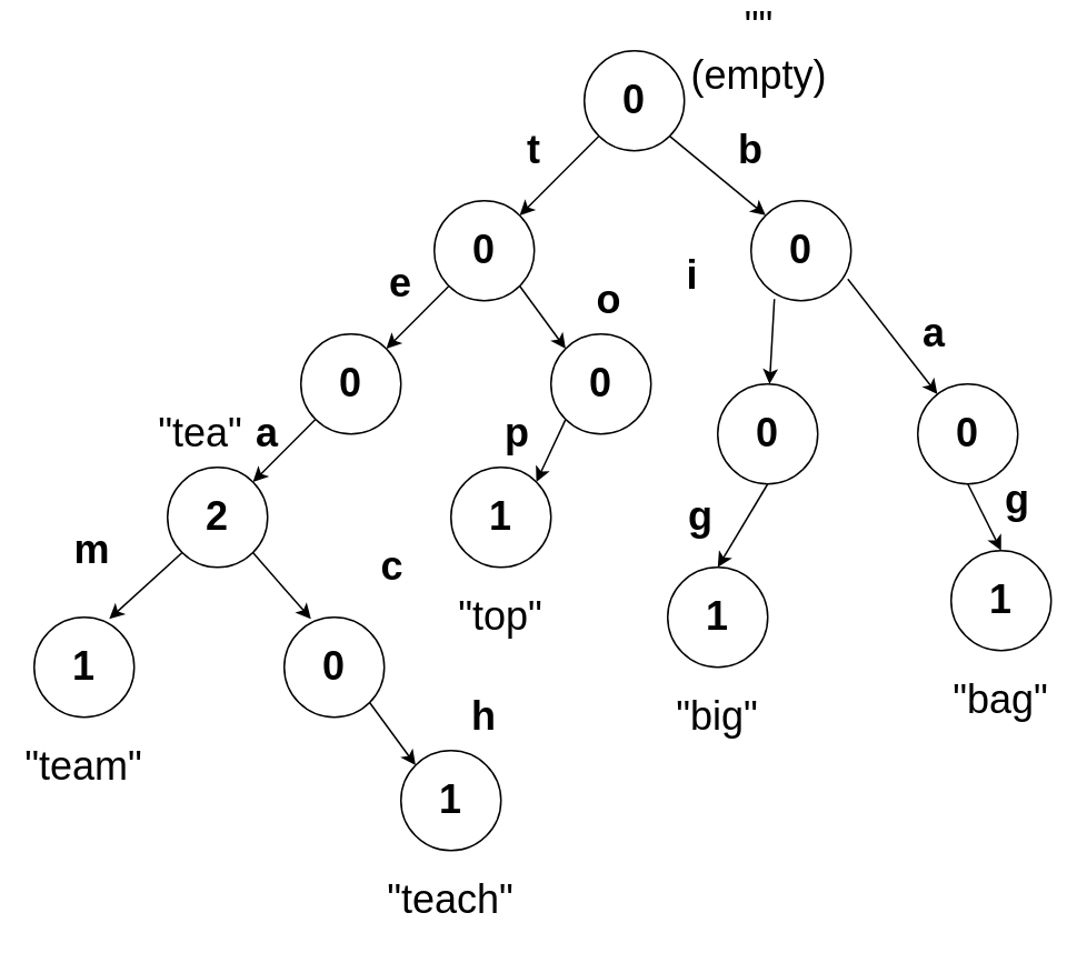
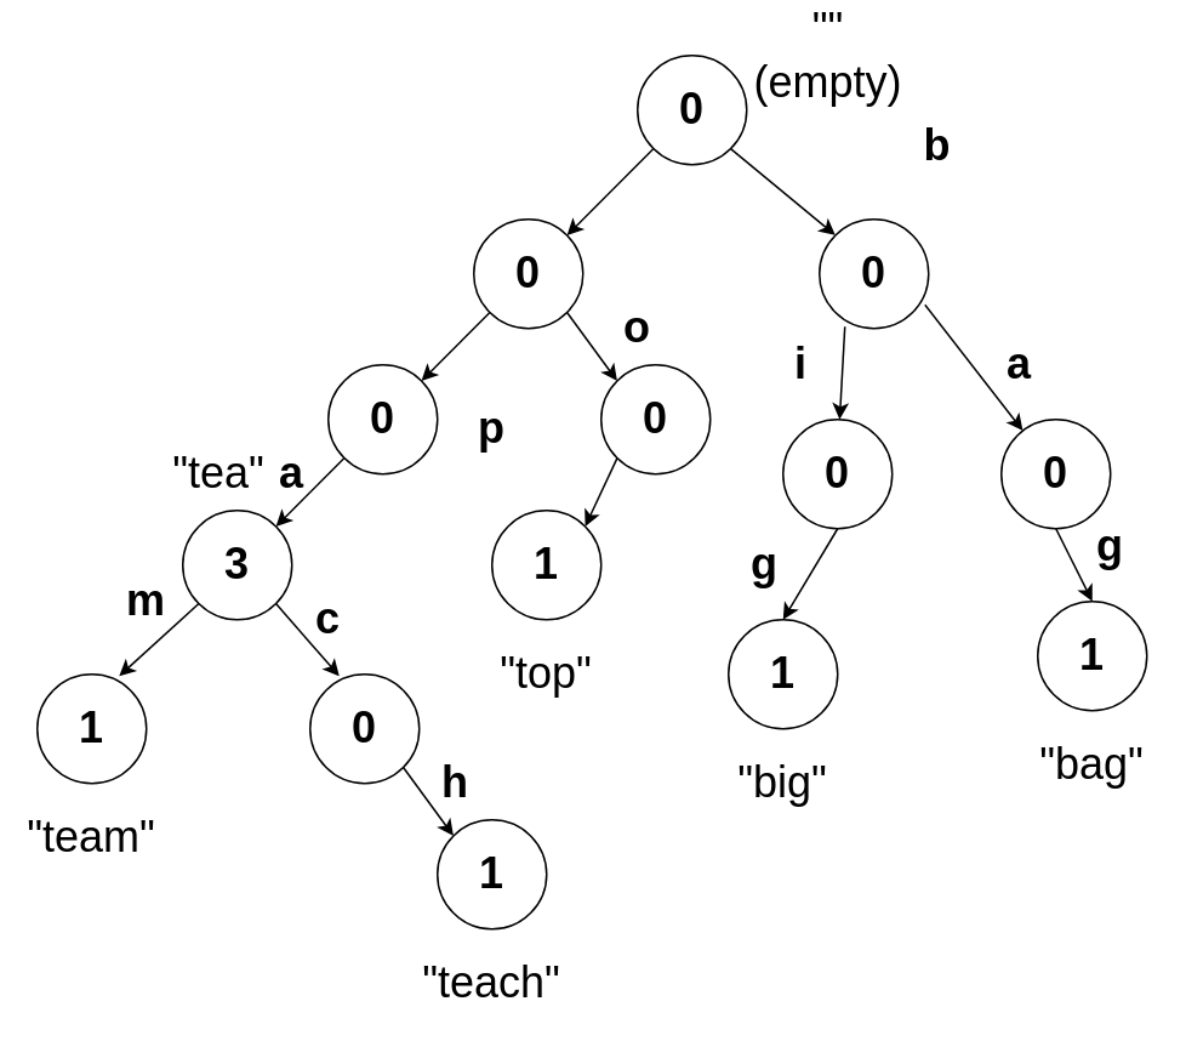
  <mxCell id="0" />
  <mxCell id="1" parent="0" />
  <mxCell id="2" value="&lt;span style=&quot;font-size: 24px&quot;&gt;&lt;b&gt;0&lt;/b&gt;&lt;/span&gt;" style="ellipse;whiteSpace=wrap;html=1;aspect=fixed;fillColor=#FFFFFF;" vertex="1" parent="1"><mxGeometry x="350" y="30" width="60" height="60" as="geometry" /></mxCell>
  <mxCell id="3" value="&lt;span style=&quot;font-size: 24px&quot;&gt;&lt;b&gt;0&lt;/b&gt;&lt;/span&gt;" style="ellipse;whiteSpace=wrap;html=1;aspect=fixed;fillColor=#FFFFFF;" vertex="1" parent="1"><mxGeometry x="260" y="120" width="60" height="60" as="geometry" /></mxCell>
  <mxCell id="4" value="" style="endArrow=classic;html=1;exitX=0;exitY=1;exitDx=0;exitDy=0;entryX=1;entryY=0;entryDx=0;entryDy=0;" edge="1" parent="1" source="2" target="3"><mxGeometry width="50" height="50" relative="1" as="geometry"><mxPoint x="250" y="270" as="sourcePoint" /><mxPoint x="300" y="220" as="targetPoint" /></mxGeometry></mxCell>
- <mxCell id="5" value="&lt;b&gt;&lt;font style=&quot;font-size: 24px&quot;&gt;t&lt;/font&gt;&lt;/b&gt;" style="text;html=1;strokeColor=none;fillColor=none;align=center;verticalAlign=middle;whiteSpace=wrap;rounded=0;" vertex="1" parent="1"><mxGeometry x="300" y="80" width="40" height="20" as="geometry" /></mxCell>
  <mxCell id="6" value="&lt;span style=&quot;font-size: 24px&quot;&gt;&lt;b&gt;0&lt;/b&gt;&lt;/span&gt;" style="ellipse;whiteSpace=wrap;html=1;aspect=fixed;fillColor=#FFFFFF;" vertex="1" parent="1"><mxGeometry x="180" y="200" width="60" height="60" as="geometry" /></mxCell>
  <mxCell id="7" value="" style="endArrow=classic;html=1;exitX=0;exitY=1;exitDx=0;exitDy=0;entryX=1;entryY=0;entryDx=0;entryDy=0;" edge="1" parent="1" source="3" target="6"><mxGeometry width="50" height="50" relative="1" as="geometry"><mxPoint x="180" y="340" as="sourcePoint" /><mxPoint x="230" y="290" as="targetPoint" /></mxGeometry></mxCell>
- <mxCell id="8" value="&lt;span style=&quot;font-size: 24px&quot;&gt;&lt;b&gt;e&lt;/b&gt;&lt;/span&gt;" style="text;html=1;strokeColor=none;fillColor=none;align=center;verticalAlign=middle;whiteSpace=wrap;rounded=0;" vertex="1" parent="1"><mxGeometry x="220" y="160" width="40" height="20" as="geometry" /></mxCell>
- <mxCell id="9" value="&lt;span style=&quot;font-size: 24px&quot;&gt;&lt;b&gt;2&lt;/b&gt;&lt;/span&gt;" style="ellipse;whiteSpace=wrap;html=1;aspect=fixed;fillColor=#FFFFFF;" vertex="1" parent="1"><mxGeometry x="100" y="280" width="60" height="60" as="geometry" /></mxCell>
+ <mxCell id="9" value="&lt;span style=&quot;font-size: 24px&quot;&gt;&lt;b&gt;3&lt;/b&gt;&lt;/span&gt;" style="ellipse;whiteSpace=wrap;html=1;aspect=fixed;fillColor=#FFFFFF;" vertex="1" parent="1"><mxGeometry x="100" y="280" width="60" height="60" as="geometry" /></mxCell>
  <mxCell id="10" value="" style="endArrow=classic;html=1;exitX=0;exitY=1;exitDx=0;exitDy=0;entryX=1;entryY=0;entryDx=0;entryDy=0;" edge="1" parent="1" source="6" target="9"><mxGeometry width="50" height="50" relative="1" as="geometry"><mxPoint x="278.787" y="181.213" as="sourcePoint" /><mxPoint x="241.213" y="218.787" as="targetPoint" /></mxGeometry></mxCell>
  <mxCell id="11" value="&lt;span style=&quot;font-size: 24px&quot;&gt;&lt;b&gt;a&lt;/b&gt;&lt;/span&gt;" style="text;html=1;strokeColor=none;fillColor=none;align=center;verticalAlign=middle;whiteSpace=wrap;rounded=0;" vertex="1" parent="1"><mxGeometry x="140" y="250" width="40" height="20" as="geometry" /></mxCell>
  <mxCell id="12" value="&lt;span style=&quot;font-size: 24px&quot;&gt;&lt;b&gt;1&lt;/b&gt;&lt;/span&gt;" style="ellipse;whiteSpace=wrap;html=1;aspect=fixed;fillColor=#FFFFFF;" vertex="1" parent="1"><mxGeometry y="370" width="60" height="60" as="geometry" x="20" /></mxCell>
  <mxCell id="13" value="" style="endArrow=classic;html=1;exitX=0;exitY=1;exitDx=0;exitDy=0;entryX=0.75;entryY=0.017;entryDx=0;entryDy=0;entryPerimeter=0;" edge="1" parent="1" source="9" target="12"><mxGeometry width="50" height="50" relative="1" as="geometry"><mxPoint x="278.787" y="181.213" as="sourcePoint" /><mxPoint x="241.213" y="218.787" as="targetPoint" /></mxGeometry></mxCell>
- <mxCell id="14" value="&lt;span style=&quot;font-size: 24px&quot;&gt;&lt;b&gt;m&lt;/b&gt;&lt;/span&gt;" style="text;html=1;strokeColor=none;fillColor=none;align=center;verticalAlign=middle;whiteSpace=wrap;rounded=0;" vertex="1" parent="1"><mxGeometry x="35" y="320" width="40" height="20" as="geometry" /></mxCell>
+ <mxCell id="14" value="&lt;span style=&quot;font-size: 24px&quot;&gt;&lt;b&gt;m&lt;/b&gt;&lt;/span&gt;" style="text;html=1;strokeColor=none;fillColor=none;align=center;verticalAlign=middle;whiteSpace=wrap;rounded=0;" vertex="1" parent="1"><mxGeometry x="60" y="320" width="40" height="20" as="geometry" /></mxCell>
  <mxCell id="15" value="&lt;span style=&quot;font-size: 24px&quot;&gt;&lt;b&gt;0&lt;/b&gt;&lt;/span&gt;" style="ellipse;whiteSpace=wrap;html=1;aspect=fixed;fillColor=#FFFFFF;" vertex="1" parent="1"><mxGeometry x="170" y="370" width="60" height="60" as="geometry" /></mxCell>
  <mxCell id="16" value="" style="endArrow=classic;html=1;exitX=1;exitY=1;exitDx=0;exitDy=0;entryX=0.267;entryY=0.017;entryDx=0;entryDy=0;entryPerimeter=0;" edge="1" parent="1" source="9" target="15"><mxGeometry width="50" height="50" relative="1" as="geometry"><mxPoint x="30" y="500" as="sourcePoint" /><mxPoint x="80" y="450" as="targetPoint" /></mxGeometry></mxCell>
- <mxCell id="17" value="&lt;span style=&quot;font-size: 24px&quot;&gt;&lt;b&gt;c&lt;/b&gt;&lt;/span&gt;" style="text;html=1;strokeColor=none;fillColor=none;align=center;verticalAlign=middle;whiteSpace=wrap;rounded=0;" vertex="1" parent="1"><mxGeometry x="215" y="330" width="40" height="20" as="geometry" /></mxCell>
+ <mxCell id="17" value="&lt;span style=&quot;font-size: 24px&quot;&gt;&lt;b&gt;c&lt;/b&gt;&lt;/span&gt;" style="text;html=1;strokeColor=none;fillColor=none;align=center;verticalAlign=middle;whiteSpace=wrap;rounded=0;" vertex="1" parent="1"><mxGeometry x="160" y="330" width="40" height="20" as="geometry" /></mxCell>
  <mxCell id="18" value="&lt;span style=&quot;font-size: 24px&quot;&gt;&lt;b&gt;1&lt;/b&gt;&lt;/span&gt;" style="ellipse;whiteSpace=wrap;html=1;aspect=fixed;fillColor=#FFFFFF;" vertex="1" parent="1"><mxGeometry x="240" y="450" width="60" height="60" as="geometry" /></mxCell>
  <mxCell id="19" value="" style="endArrow=classic;html=1;exitX=1;exitY=1;exitDx=0;exitDy=0;entryX=0;entryY=0;entryDx=0;entryDy=0;" edge="1" parent="1" source="15" target="18"><mxGeometry width="50" height="50" relative="1" as="geometry"><mxPoint x="457.787" y="310.213" as="sourcePoint" /><mxPoint x="420.213" y="347.787" as="targetPoint" /></mxGeometry></mxCell>
- <mxCell id="20" value="&lt;span style=&quot;font-size: 24px&quot;&gt;&lt;b&gt;h&lt;/b&gt;&lt;/span&gt;" style="text;html=1;strokeColor=none;fillColor=none;align=center;verticalAlign=middle;whiteSpace=wrap;rounded=0;" vertex="1" parent="1"><mxGeometry x="270" y="420" width="40" height="20" as="geometry" /></mxCell>
+ <mxCell id="20" value="&lt;span style=&quot;font-size: 24px&quot;&gt;&lt;b&gt;h&lt;/b&gt;&lt;/span&gt;" style="text;html=1;strokeColor=none;fillColor=none;align=center;verticalAlign=middle;whiteSpace=wrap;rounded=0;" vertex="1" parent="1"><mxGeometry x="230" y="420" width="40" height="20" as="geometry" /></mxCell>
  <mxCell id="21" value="&lt;span style=&quot;font-size: 24px&quot;&gt;&lt;b&gt;0&lt;/b&gt;&lt;/span&gt;" style="ellipse;whiteSpace=wrap;html=1;aspect=fixed;fillColor=#FFFFFF;" vertex="1" parent="1"><mxGeometry x="330" y="200" width="60" height="60" as="geometry" /></mxCell>
  <mxCell id="22" value="" style="endArrow=classic;html=1;exitX=1;exitY=1;exitDx=0;exitDy=0;entryX=0;entryY=0;entryDx=0;entryDy=0;" edge="1" parent="1" source="3" target="21"><mxGeometry width="50" height="50" relative="1" as="geometry"><mxPoint x="30" y="580" as="sourcePoint" /><mxPoint x="80" y="530" as="targetPoint" /></mxGeometry></mxCell>
- <mxCell id="23" value="&lt;span style=&quot;font-size: 24px&quot;&gt;&lt;b&gt;o&lt;/b&gt;&lt;/span&gt;" style="text;html=1;strokeColor=none;fillColor=none;align=center;verticalAlign=middle;whiteSpace=wrap;rounded=0;" vertex="1" parent="1"><mxGeometry x="345" y="170" width="40" height="20" as="geometry" /></mxCell>
+ <mxCell id="23" value="&lt;span style=&quot;font-size: 24px&quot;&gt;&lt;b&gt;o&lt;/b&gt;&lt;/span&gt;" style="text;html=1;strokeColor=none;fillColor=none;align=center;verticalAlign=middle;whiteSpace=wrap;rounded=0;" vertex="1" parent="1"><mxGeometry x="330" y="170" width="40" height="20" as="geometry" /></mxCell>
  <mxCell id="24" value="&lt;span style=&quot;font-size: 24px&quot;&gt;&lt;b&gt;1&lt;/b&gt;&lt;/span&gt;" style="ellipse;whiteSpace=wrap;html=1;aspect=fixed;fillColor=#FFFFFF;" vertex="1" parent="1"><mxGeometry x="270" y="280" width="60" height="60" as="geometry" /></mxCell>
  <mxCell id="25" value="" style="endArrow=classic;html=1;exitX=0;exitY=1;exitDx=0;exitDy=0;entryX=1;entryY=0;entryDx=0;entryDy=0;" edge="1" parent="1" source="21" target="24"><mxGeometry width="50" height="50" relative="1" as="geometry"><mxPoint x="30" y="580" as="sourcePoint" /><mxPoint x="80" y="530" as="targetPoint" /></mxGeometry></mxCell>
- <mxCell id="26" value="&lt;span style=&quot;font-size: 24px&quot;&gt;&lt;b&gt;p&lt;/b&gt;&lt;/span&gt;" style="text;html=1;strokeColor=none;fillColor=none;align=center;verticalAlign=middle;whiteSpace=wrap;rounded=0;" vertex="1" parent="1"><mxGeometry x="290" y="250" width="40" height="20" as="geometry" /></mxCell>
+ <mxCell id="26" value="&lt;span style=&quot;font-size: 24px&quot;&gt;&lt;b&gt;p&lt;/b&gt;&lt;/span&gt;" style="text;html=1;strokeColor=none;fillColor=none;align=center;verticalAlign=middle;whiteSpace=wrap;rounded=0;" vertex="1" parent="1"><mxGeometry x="250" y="225" width="40" height="20" as="geometry" /></mxCell>
  <mxCell id="27" value="&lt;span style=&quot;font-size: 24px&quot;&gt;&lt;b&gt;0&lt;/b&gt;&lt;/span&gt;" style="ellipse;whiteSpace=wrap;html=1;aspect=fixed;fillColor=#FFFFFF;" vertex="1" parent="1"><mxGeometry x="450" y="120" width="60" height="60" as="geometry" /></mxCell>
  <mxCell id="28" value="" style="endArrow=classic;html=1;exitX=1;exitY=1;exitDx=0;exitDy=0;entryX=0;entryY=0;entryDx=0;entryDy=0;" edge="1" parent="1" source="2" target="27"><mxGeometry width="50" height="50" relative="1" as="geometry"><mxPoint x="30" y="580" as="sourcePoint" /><mxPoint x="80" y="530" as="targetPoint" /></mxGeometry></mxCell>
- <mxCell id="29" value="&lt;span style=&quot;font-size: 24px&quot;&gt;&lt;b&gt;b&lt;/b&gt;&lt;/span&gt;" style="text;html=1;strokeColor=none;fillColor=none;align=center;verticalAlign=middle;whiteSpace=wrap;rounded=0;" vertex="1" parent="1"><mxGeometry x="430" y="80" width="40" height="20" as="geometry" /></mxCell>
+ <mxCell id="29" value="&lt;span style=&quot;font-size: 24px&quot;&gt;&lt;b&gt;b&lt;/b&gt;&lt;/span&gt;" style="text;html=1;strokeColor=none;fillColor=none;align=center;verticalAlign=middle;whiteSpace=wrap;rounded=0;" vertex="1" parent="1"><mxGeometry x="495" y="70" width="40" height="20" as="geometry" /></mxCell>
  <mxCell id="30" value="&lt;span style=&quot;font-size: 24px&quot;&gt;&lt;b&gt;0&lt;/b&gt;&lt;/span&gt;" style="ellipse;whiteSpace=wrap;html=1;aspect=fixed;fillColor=#FFFFFF;" vertex="1" parent="1"><mxGeometry x="550" y="230" width="60" height="60" as="geometry" /></mxCell>
  <mxCell id="31" value="&lt;span style=&quot;font-size: 24px&quot;&gt;&lt;b&gt;0&lt;/b&gt;&lt;/span&gt;" style="ellipse;whiteSpace=wrap;html=1;aspect=fixed;fillColor=#FFFFFF;" vertex="1" parent="1"><mxGeometry x="430" y="230" width="60" height="60" as="geometry" /></mxCell>
  <mxCell id="32" value="" style="endArrow=classic;html=1;exitX=0.967;exitY=0.783;exitDx=0;exitDy=0;exitPerimeter=0;" edge="1" parent="1" source="27" target="30"><mxGeometry width="50" height="50" relative="1" as="geometry"><mxPoint x="30" y="580" as="sourcePoint" /><mxPoint x="80" y="530" as="targetPoint" /></mxGeometry></mxCell>
  <mxCell id="33" value="" style="endArrow=classic;html=1;exitX=0.233;exitY=0.983;exitDx=0;exitDy=0;exitPerimeter=0;" edge="1" parent="1" source="27" target="31"><mxGeometry width="50" height="50" relative="1" as="geometry"><mxPoint x="518.02" y="176.98" as="sourcePoint" /><mxPoint x="559.132" y="218.447" as="targetPoint" /></mxGeometry></mxCell>
- <mxCell id="34" value="&lt;span style=&quot;font-size: 24px&quot;&gt;&lt;b&gt;i&lt;/b&gt;&lt;/span&gt;" style="text;html=1;strokeColor=none;fillColor=none;align=center;verticalAlign=middle;whiteSpace=wrap;rounded=0;" vertex="1" parent="1"><mxGeometry x="395" y="155" width="40" height="20" as="geometry" /></mxCell>
+ <mxCell id="34" value="&lt;span style=&quot;font-size: 24px&quot;&gt;&lt;b&gt;i&lt;/b&gt;&lt;/span&gt;" style="text;html=1;strokeColor=none;fillColor=none;align=center;verticalAlign=middle;whiteSpace=wrap;rounded=0;" vertex="1" parent="1"><mxGeometry x="420" y="190" width="40" height="20" as="geometry" /></mxCell>
  <mxCell id="35" value="&lt;span style=&quot;font-size: 24px&quot;&gt;&lt;b&gt;a&lt;/b&gt;&lt;/span&gt;" style="text;html=1;strokeColor=none;fillColor=none;align=center;verticalAlign=middle;whiteSpace=wrap;rounded=0;" vertex="1" parent="1"><mxGeometry x="540" y="190" width="40" height="20" as="geometry" /></mxCell>
  <mxCell id="36" value="&lt;span style=&quot;font-size: 24px&quot;&gt;&lt;b&gt;g&lt;/b&gt;&lt;/span&gt;" style="text;html=1;strokeColor=none;fillColor=none;align=center;verticalAlign=middle;whiteSpace=wrap;rounded=0;" vertex="1" parent="1"><mxGeometry x="400" y="300" width="40" height="20" as="geometry" /></mxCell>
  <mxCell id="37" value="&lt;span style=&quot;font-size: 24px&quot;&gt;&lt;b&gt;g&lt;/b&gt;&lt;/span&gt;" style="text;html=1;strokeColor=none;fillColor=none;align=center;verticalAlign=middle;whiteSpace=wrap;rounded=0;" vertex="1" parent="1"><mxGeometry x="590" y="290" width="40" height="20" as="geometry" /></mxCell>
  <mxCell id="38" value="&lt;span style=&quot;font-size: 24px&quot;&gt;&lt;b&gt;1&lt;/b&gt;&lt;/span&gt;" style="ellipse;whiteSpace=wrap;html=1;aspect=fixed;fillColor=#FFFFFF;" vertex="1" parent="1"><mxGeometry x="400" y="340" width="60" height="60" as="geometry" /></mxCell>
  <mxCell id="39" value="&lt;span style=&quot;font-size: 24px&quot;&gt;&lt;b&gt;1&lt;/b&gt;&lt;/span&gt;" style="ellipse;whiteSpace=wrap;html=1;aspect=fixed;fillColor=#FFFFFF;" vertex="1" parent="1"><mxGeometry x="570" y="330" width="60" height="60" as="geometry" /></mxCell>
  <mxCell id="40" value="" style="endArrow=classic;html=1;exitX=0.5;exitY=1;exitDx=0;exitDy=0;entryX=0.5;entryY=0;entryDx=0;entryDy=0;" edge="1" parent="1" source="31" target="38"><mxGeometry width="50" height="50" relative="1" as="geometry"><mxPoint x="30" y="580" as="sourcePoint" /><mxPoint x="80" y="530" as="targetPoint" /></mxGeometry></mxCell>
  <mxCell id="41" value="" style="endArrow=classic;html=1;exitX=0.5;exitY=1;exitDx=0;exitDy=0;entryX=0.5;entryY=0;entryDx=0;entryDy=0;" edge="1" parent="1" source="30" target="39"><mxGeometry width="50" height="50" relative="1" as="geometry"><mxPoint x="30" y="580" as="sourcePoint" /><mxPoint x="80" y="530" as="targetPoint" /></mxGeometry></mxCell>
  <mxCell id="42" value="&lt;font style=&quot;font-size: 24px&quot;&gt;&quot;tea&quot;&lt;/font&gt;" style="text;html=1;strokeColor=none;fillColor=none;align=center;verticalAlign=middle;whiteSpace=wrap;rounded=0;" vertex="1" parent="1"><mxGeometry x="100" y="250" width="40" height="20" as="geometry" /></mxCell>
  <mxCell id="43" value="&lt;font style=&quot;font-size: 24px&quot;&gt;&quot;team&quot;&lt;/font&gt;" style="text;html=1;strokeColor=none;fillColor=none;align=center;verticalAlign=middle;whiteSpace=wrap;rounded=0;" vertex="1" parent="1"><mxGeometry x="30" y="450" width="40" height="20" as="geometry" /></mxCell>
  <mxCell id="44" value="&lt;span style=&quot;font-size: 24px&quot;&gt;&quot;teach&quot;&lt;/span&gt;" style="text;html=1;strokeColor=none;fillColor=none;align=center;verticalAlign=middle;whiteSpace=wrap;rounded=0;" vertex="1" parent="1"><mxGeometry x="250" y="530" width="40" height="20" as="geometry" /></mxCell>
  <mxCell id="45" value="&lt;span style=&quot;font-size: 24px&quot;&gt;&quot;top&quot;&lt;/span&gt;" style="text;html=1;strokeColor=none;fillColor=none;align=center;verticalAlign=middle;whiteSpace=wrap;rounded=0;" vertex="1" parent="1"><mxGeometry x="280" y="360" width="40" height="20" as="geometry" /></mxCell>
  <mxCell id="46" value="&lt;span style=&quot;font-size: 24px&quot;&gt;&quot;big&quot;&lt;/span&gt;" style="text;html=1;strokeColor=none;fillColor=none;align=center;verticalAlign=middle;whiteSpace=wrap;rounded=0;" vertex="1" parent="1"><mxGeometry x="410" y="420" width="40" height="20" as="geometry" /></mxCell>
  <mxCell id="47" value="&lt;span style=&quot;font-size: 24px&quot;&gt;&quot;bag&quot;&lt;/span&gt;" style="text;html=1;strokeColor=none;fillColor=none;align=center;verticalAlign=middle;whiteSpace=wrap;rounded=0;" vertex="1" parent="1"><mxGeometry x="580" y="410" width="40" height="20" as="geometry" /></mxCell>
  <mxCell id="48" value="&lt;span style=&quot;font-size: 24px&quot;&gt;&quot;&quot; (empty)&lt;/span&gt;" style="text;html=1;strokeColor=none;fillColor=none;align=center;verticalAlign=middle;whiteSpace=wrap;rounded=0;" vertex="1" parent="1"><mxGeometry x="410" y="20" width="90" height="20" as="geometry" /></mxCell>
